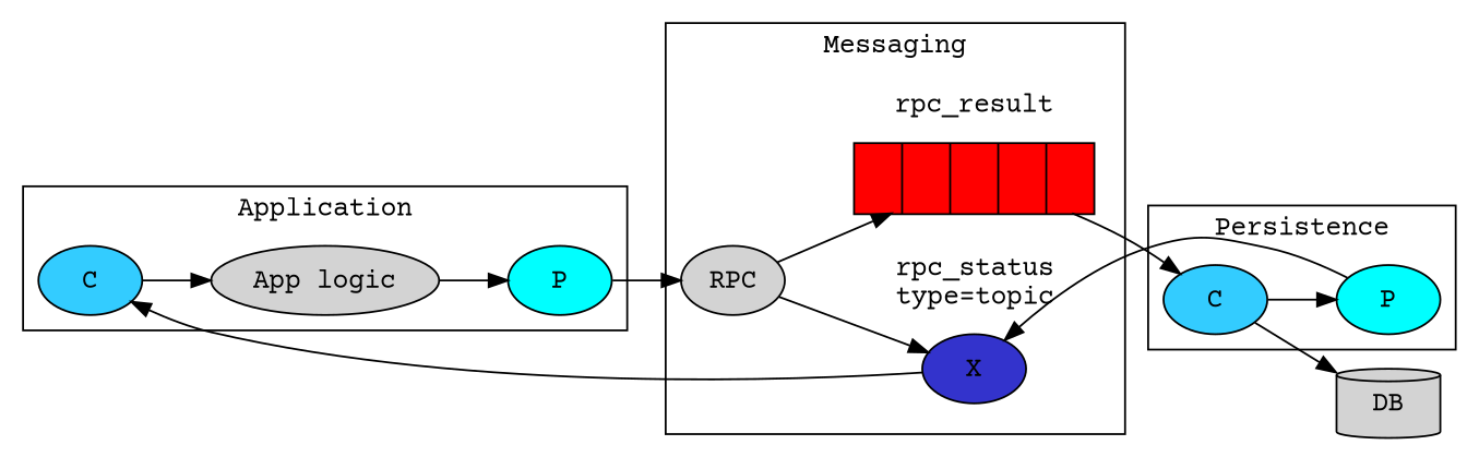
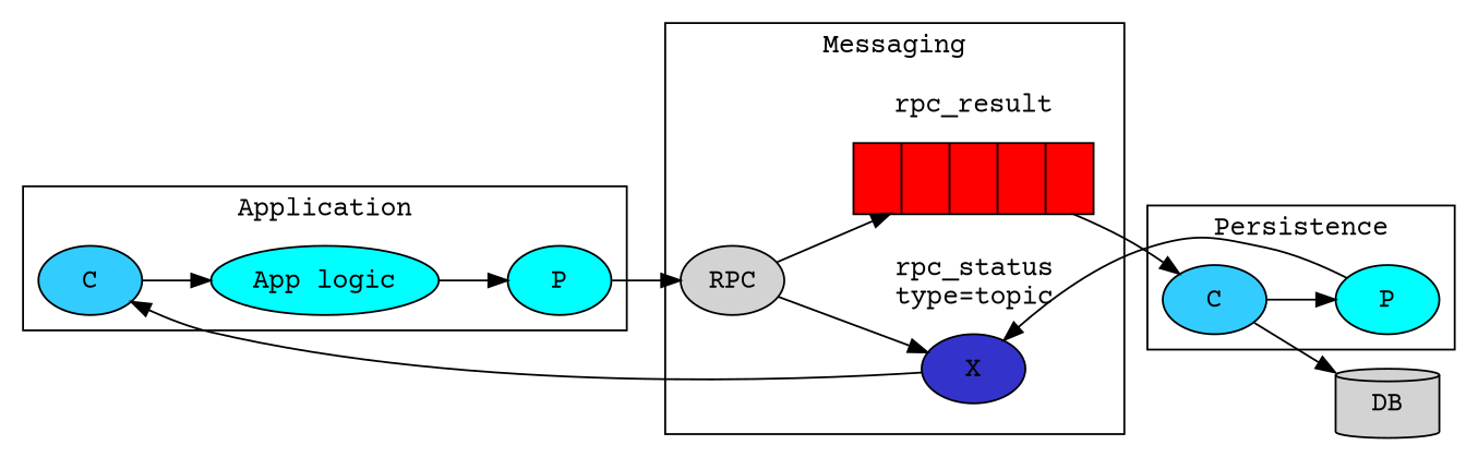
  digraph {
    bgcolor=white
    fontname="Courier Prime"
    rankdir=LR
    node [fontname="Courier Prime" style=filled]
    edge [fontname="Courier Prime"]
    n1 [fillcolor=red label="{||||}" shape=record]
    n2 [fillcolor="#3333CC" label=X]
    n3 [label=RPC]
-   n4 [label="App logic"]
+   n4 [label="App logic" fillcolor="#00ffff"]
    n5 [fillcolor="#00ffff" label=P]
    n6 [fillcolor="#33ccff" label=C]
    n7 [fillcolor="#33ccff" label=C]
    n8 [fillcolor="#00ffff" label=P]
    n9 [label=DB shape=cylinder]
    subgraph cluster_1 {
      label=Messaging
      n3
      subgraph cluster_2 {
        color=transparent
        label=rpc_result
        n1
      }
      subgraph cluster_3 {
        color=transparent
        label="rpc_status\ntype=topic"
        n2
      }
    }
    subgraph cluster_4 {
      label=Application
      n4
      n5
      n6
    }
    subgraph cluster_5 {
      label=Persistence
      n7
      n8
    }
    n1 -> n7
    n2 -> n6
    n3 -> n1
    n3 -> n2
    n4 -> n5
    n5 -> n3
    n6 -> n4
    n7 -> n8
    n7 -> n9
    n8 -> n2
  }
